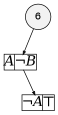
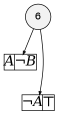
  digraph {
    node [fillcolor=white shape=record style=filled fixedsize=true fontname="Times-Italic" fontsize=20]
    edge [arrowsize=.50]
    n1 [fillcolor=gray95 height=.25 label=6 shape=circle width=.25 fixedsize="" fontname="" fontsize=""]
    n2 [height=.30 label="<L>A|<R>&not;B" width=.65]
    n3 [height=.30 label="<L>&not;A|<R>&#8868;" width=.65]
    subgraph sub_1 {
      rank=same
      n1
    }
    n1 -> n2
-   n2 -> n3
+   n1 -> n3
  }
